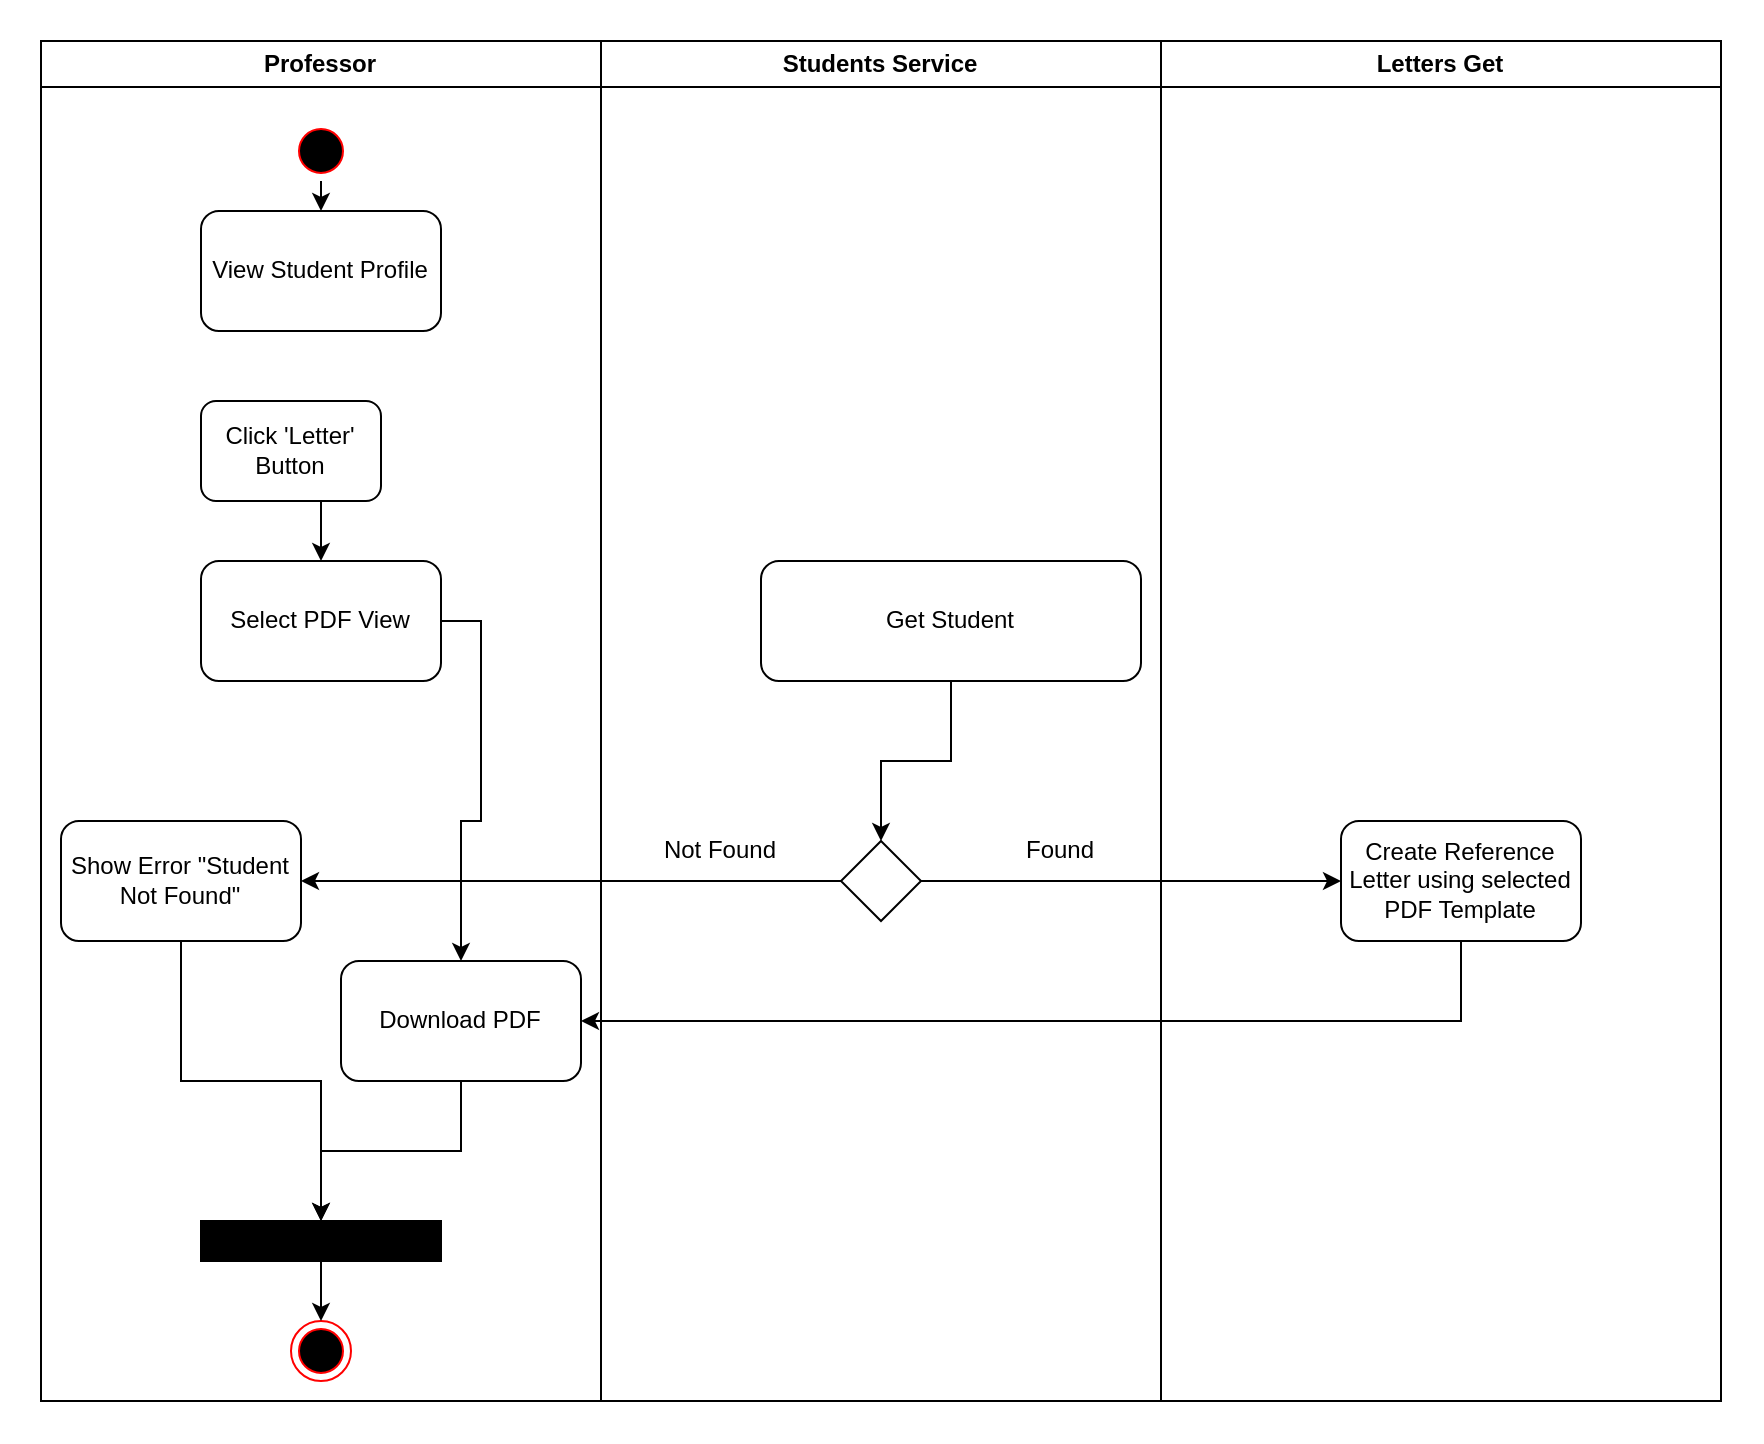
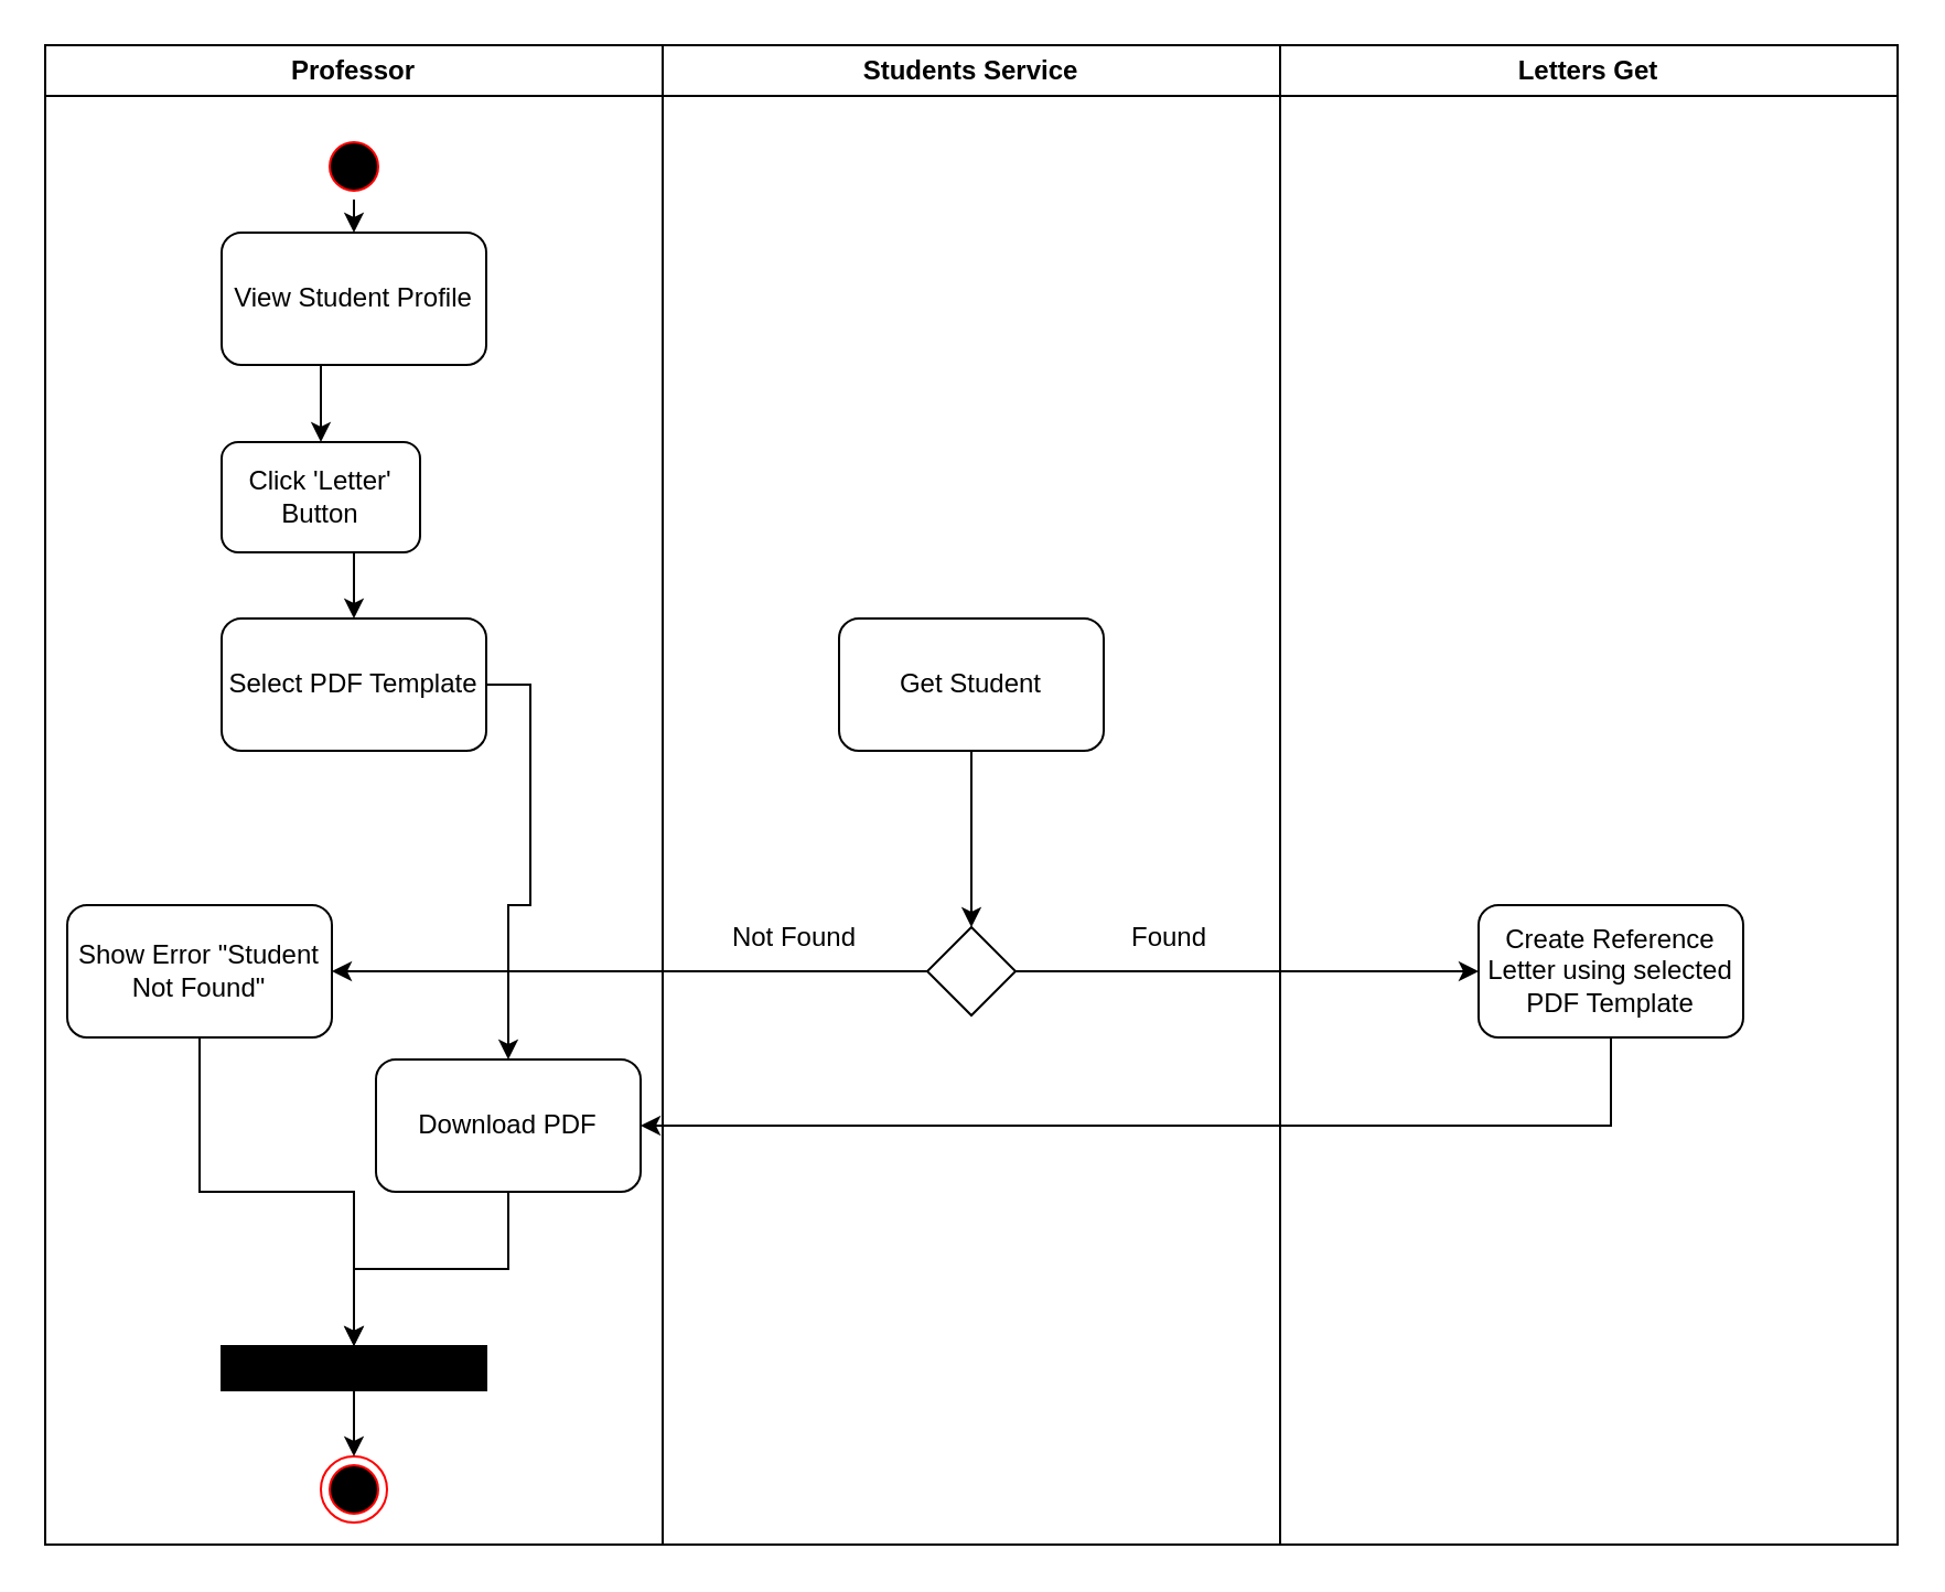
  <mxCell id="0" />
  <mxCell id="1" parent="0" />
  <mxCell id="2" value="Professor" style="swimlane;whiteSpace=wrap" parent="1" vertex="1"><mxGeometry x="20" y="20" width="280" height="680" as="geometry" /></mxCell>
  <mxCell id="3" style="edgeStyle=orthogonalEdgeStyle;rounded=0;orthogonalLoop=1;jettySize=auto;html=1;exitX=0.5;exitY=1;exitDx=0;exitDy=0;entryX=0.5;entryY=0;entryDx=0;entryDy=0;" edge="1" parent="2" source="4" target="7"><mxGeometry relative="1" as="geometry" /></mxCell>
  <mxCell id="4" value="" style="ellipse;shape=startState;fillColor=#000000;strokeColor=#ff0000;" parent="2" vertex="1"><mxGeometry x="125" y="40" width="30" height="30" as="geometry" /></mxCell>
  <mxCell id="5" value="" style="ellipse;html=1;shape=endState;fillColor=#000000;strokeColor=#ff0000;" vertex="1" parent="2"><mxGeometry x="125" y="640" width="30" height="30" as="geometry" /></mxCell>
+ <mxCell id="6" style="edgeStyle=orthogonalEdgeStyle;rounded=0;orthogonalLoop=1;jettySize=auto;html=1;exitX=0.5;exitY=1;exitDx=0;exitDy=0;entryX=0.5;entryY=0;entryDx=0;entryDy=0;" edge="1" parent="2" source="7" target="9"><mxGeometry relative="1" as="geometry" /></mxCell>
  <mxCell id="7" value="View Student Profile" style="rounded=1;whiteSpace=wrap;html=1;" vertex="1" parent="2"><mxGeometry x="80" y="85" width="120" height="60" as="geometry" /></mxCell>
  <mxCell id="8" style="edgeStyle=orthogonalEdgeStyle;rounded=0;orthogonalLoop=1;jettySize=auto;html=1;exitX=0.5;exitY=1;exitDx=0;exitDy=0;entryX=0.5;entryY=0;entryDx=0;entryDy=0;" edge="1" parent="2" source="9" target="10"><mxGeometry relative="1" as="geometry" /></mxCell>
  <mxCell id="9" value="Click 'Letter' Button" style="rounded=1;whiteSpace=wrap;html=1;" vertex="1" parent="2"><mxGeometry x="80" y="180" width="90" height="50" as="geometry" /></mxCell>
- <mxCell id="10" value="Select PDF View" style="rounded=1;whiteSpace=wrap;html=1;" vertex="1" parent="2"><mxGeometry x="80" y="260" width="120" height="60" as="geometry" /></mxCell>
+ <mxCell id="10" value="Select PDF Template" style="rounded=1;whiteSpace=wrap;html=1;" vertex="1" parent="2"><mxGeometry x="80" y="260" width="120" height="60" as="geometry" /></mxCell>
  <mxCell id="11" style="edgeStyle=orthogonalEdgeStyle;rounded=0;orthogonalLoop=1;jettySize=auto;html=1;exitX=0.5;exitY=1;exitDx=0;exitDy=0;entryX=0.5;entryY=0;entryDx=0;entryDy=0;" edge="1" parent="2" source="12" target="5"><mxGeometry relative="1" as="geometry" /></mxCell>
  <mxCell id="12" value="" style="rounded=0;whiteSpace=wrap;html=1;fillColor=#000000;" vertex="1" parent="2"><mxGeometry x="80" y="590" width="120" height="20" as="geometry" /></mxCell>
  <mxCell id="13" value="Show Error &quot;Student Not Found&quot;" style="rounded=1;whiteSpace=wrap;html=1;" vertex="1" parent="2"><mxGeometry x="10" y="390" width="120" height="60" as="geometry" /></mxCell>
  <mxCell id="14" style="edgeStyle=orthogonalEdgeStyle;rounded=0;orthogonalLoop=1;jettySize=auto;html=1;exitX=0.5;exitY=1;exitDx=0;exitDy=0;entryX=0.5;entryY=0;entryDx=0;entryDy=0;" edge="1" parent="2" source="13" target="12"><mxGeometry relative="1" as="geometry" /></mxCell>
  <mxCell id="15" style="edgeStyle=orthogonalEdgeStyle;rounded=0;orthogonalLoop=1;jettySize=auto;html=1;exitX=0.5;exitY=1;exitDx=0;exitDy=0;entryX=0.5;entryY=0;entryDx=0;entryDy=0;" edge="1" parent="2" source="16" target="12"><mxGeometry relative="1" as="geometry" /></mxCell>
  <mxCell id="16" value="Download PDF" style="rounded=1;whiteSpace=wrap;html=1;" vertex="1" parent="2"><mxGeometry x="150" y="460" width="120" height="60" as="geometry" /></mxCell>
  <mxCell id="17" value="Students Service" style="swimlane;whiteSpace=wrap;direction=east;" parent="1" vertex="1"><mxGeometry x="300" y="20" width="280" height="680" as="geometry" /></mxCell>
  <mxCell id="18" value="" style="rhombus;whiteSpace=wrap;html=1;" vertex="1" parent="17"><mxGeometry x="120" y="400" width="40" height="40" as="geometry" /></mxCell>
  <mxCell id="19" value="Not Found" style="text;html=1;align=center;verticalAlign=middle;whiteSpace=wrap;rounded=0;" vertex="1" parent="17"><mxGeometry x="30" y="390" width="60" height="30" as="geometry" /></mxCell>
- <mxCell id="20" value="Get Student" style="rounded=1;whiteSpace=wrap;html=1;" vertex="1" parent="17"><mxGeometry x="80" y="260" width="190" height="60" as="geometry" /></mxCell>
+ <mxCell id="20" value="Get Student" style="rounded=1;whiteSpace=wrap;html=1;" vertex="1" parent="17"><mxGeometry x="80" y="260" width="120" height="60" as="geometry" /></mxCell>
  <mxCell id="21" style="edgeStyle=orthogonalEdgeStyle;rounded=0;orthogonalLoop=1;jettySize=auto;html=1;exitX=0.5;exitY=1;exitDx=0;exitDy=0;entryX=0.5;entryY=0;entryDx=0;entryDy=0;" edge="1" parent="17" source="20" target="18"><mxGeometry relative="1" as="geometry" /></mxCell>
  <mxCell id="22" value="Found" style="text;html=1;align=center;verticalAlign=middle;whiteSpace=wrap;rounded=0;" vertex="1" parent="17"><mxGeometry x="200" y="390" width="60" height="30" as="geometry" /></mxCell>
  <mxCell id="23" value="Letters Get" style="swimlane;whiteSpace=wrap;direction=east;" vertex="1" parent="1"><mxGeometry x="580" y="20" width="280" height="680" as="geometry" /></mxCell>
  <mxCell id="24" value="Create Reference Letter using selected PDF Template" style="rounded=1;whiteSpace=wrap;html=1;" vertex="1" parent="23"><mxGeometry x="90" y="390" width="120" height="60" as="geometry" /></mxCell>
  <mxCell id="25" style="edgeStyle=orthogonalEdgeStyle;rounded=0;orthogonalLoop=1;jettySize=auto;html=1;exitX=1;exitY=0.5;exitDx=0;exitDy=0;" edge="1" parent="1" source="10" target="16"><mxGeometry relative="1" as="geometry" /></mxCell>
  <mxCell id="26" style="edgeStyle=orthogonalEdgeStyle;rounded=0;orthogonalLoop=1;jettySize=auto;html=1;exitX=1;exitY=0.5;exitDx=0;exitDy=0;entryX=0;entryY=0.5;entryDx=0;entryDy=0;" edge="1" parent="1" source="18" target="24"><mxGeometry relative="1" as="geometry" /></mxCell>
  <mxCell id="27" style="edgeStyle=orthogonalEdgeStyle;rounded=0;orthogonalLoop=1;jettySize=auto;html=1;exitX=0.5;exitY=1;exitDx=0;exitDy=0;entryX=1;entryY=0.5;entryDx=0;entryDy=0;" edge="1" parent="1" source="24" target="16"><mxGeometry relative="1" as="geometry" /></mxCell>
  <mxCell id="28" style="edgeStyle=orthogonalEdgeStyle;rounded=0;orthogonalLoop=1;jettySize=auto;html=1;exitX=0;exitY=0.5;exitDx=0;exitDy=0;entryX=1;entryY=0.5;entryDx=0;entryDy=0;" edge="1" parent="1" source="18" target="13"><mxGeometry relative="1" as="geometry" /></mxCell>
